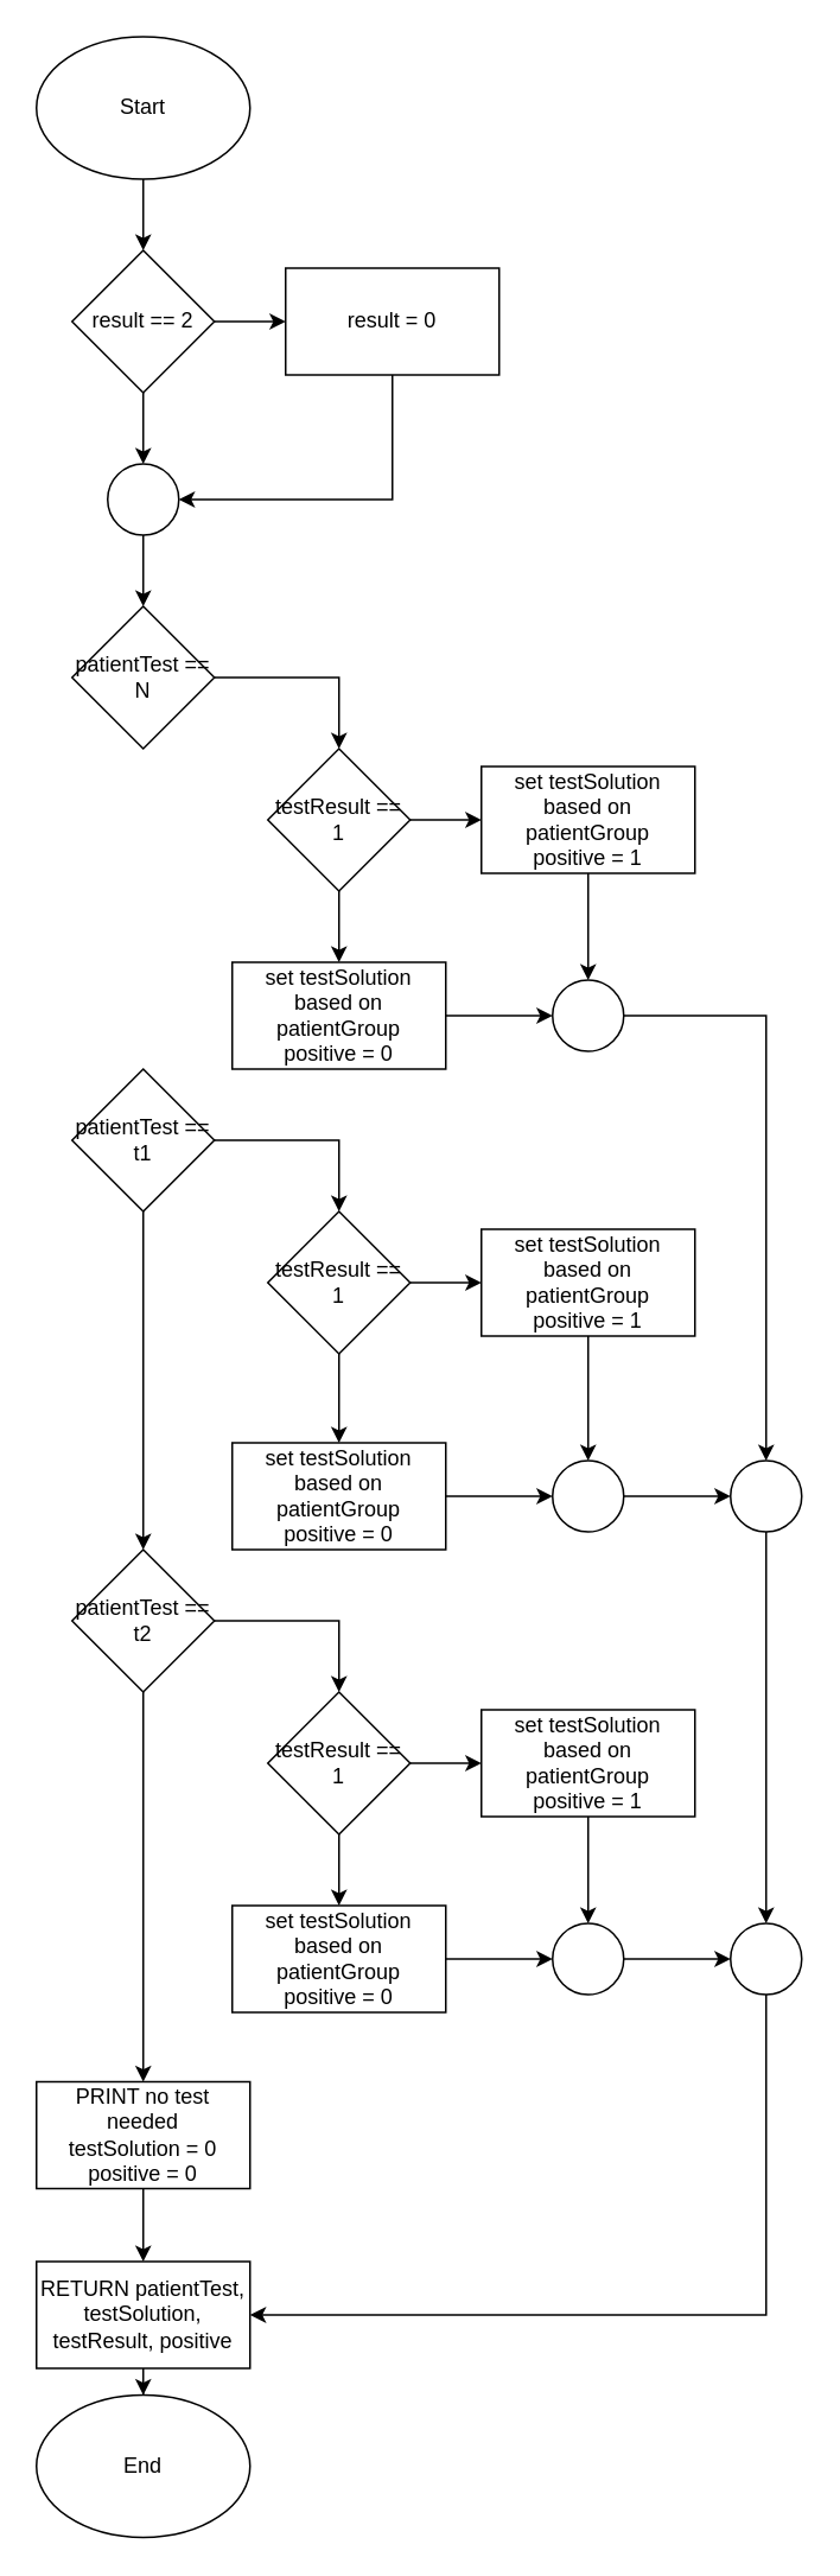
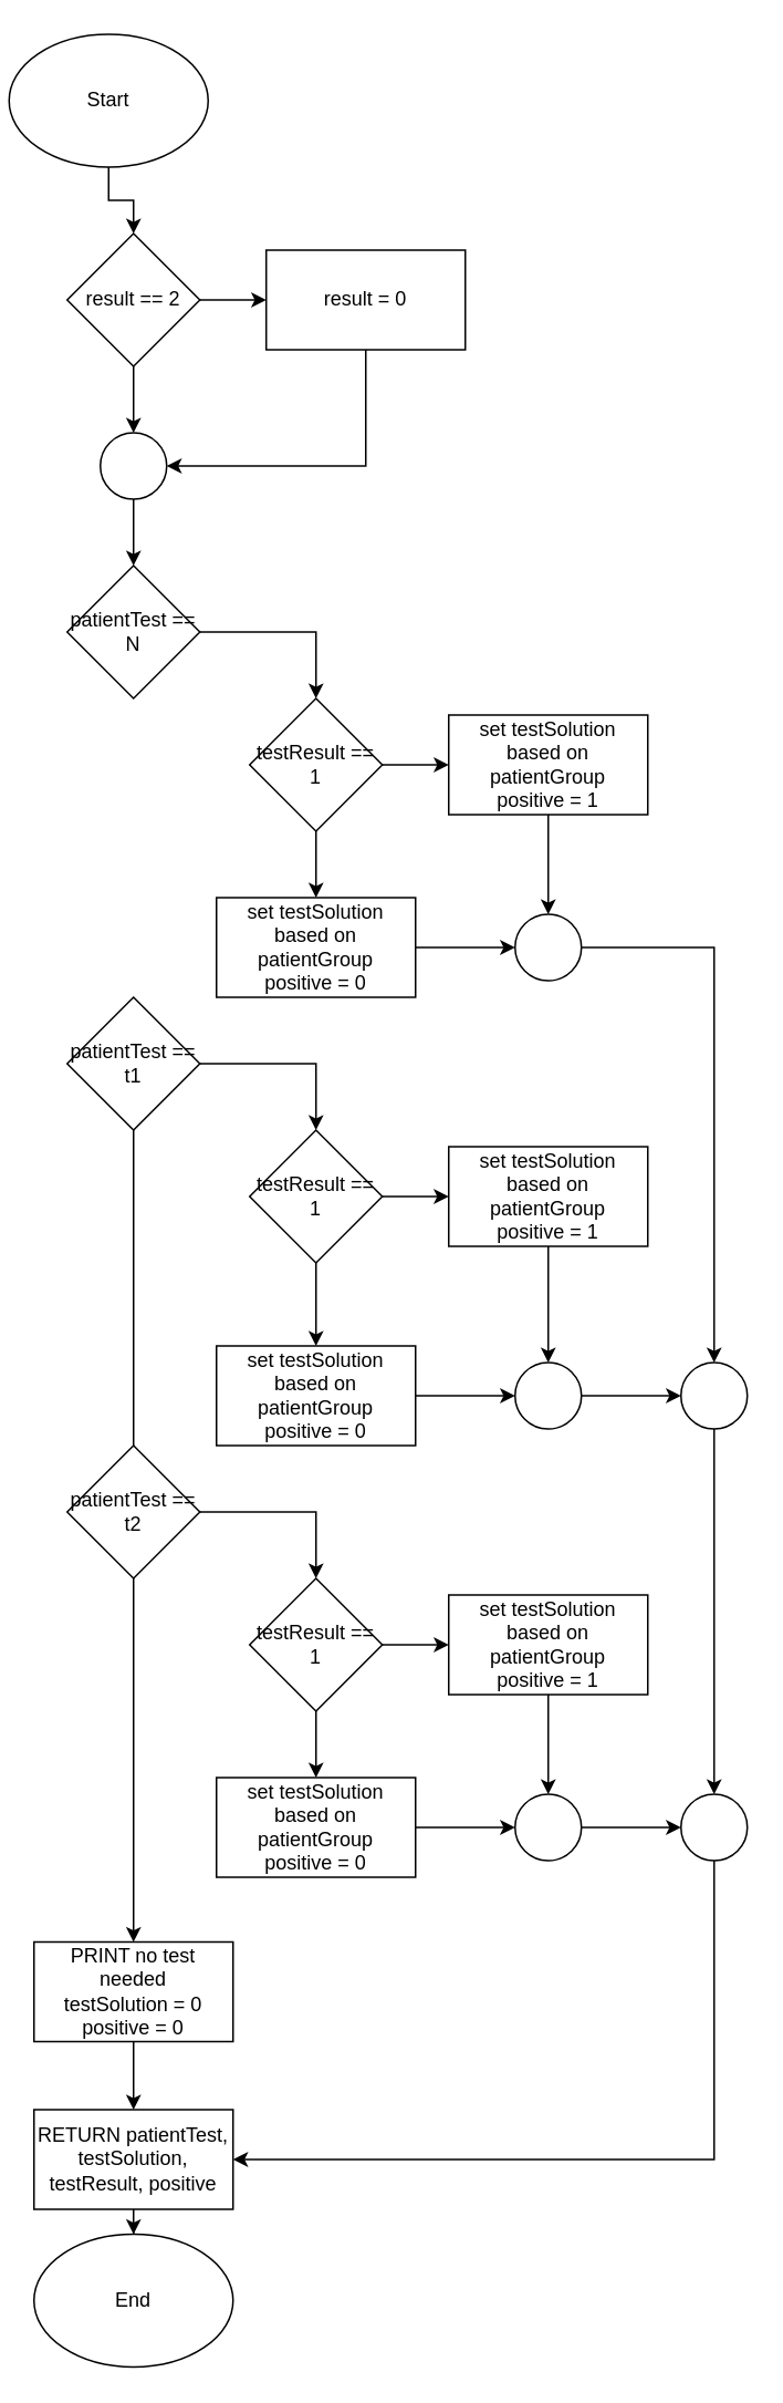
  <mxCell id="0" />
  <mxCell id="1" parent="0" />
  <mxCell id="2" value="" style="edgeStyle=orthogonalEdgeStyle;rounded=0;orthogonalLoop=1;jettySize=auto;html=1;" edge="1" parent="1" source="3" target="6"><mxGeometry relative="1" as="geometry" /></mxCell>
- <mxCell id="3" value="Start" style="ellipse;whiteSpace=wrap;html=1;" vertex="1" parent="1"><mxGeometry x="20" y="20" width="120" height="80" as="geometry" /></mxCell>
+ <mxCell id="3" value="Start" style="ellipse;whiteSpace=wrap;html=1;" vertex="1" parent="1"><mxGeometry x="5" y="20" width="120" height="80" as="geometry" /></mxCell>
  <mxCell id="4" value="" style="edgeStyle=orthogonalEdgeStyle;rounded=0;orthogonalLoop=1;jettySize=auto;html=1;" edge="1" parent="1" source="6" target="8"><mxGeometry relative="1" as="geometry" /></mxCell>
  <mxCell id="5" value="" style="edgeStyle=orthogonalEdgeStyle;rounded=0;orthogonalLoop=1;jettySize=auto;html=1;" edge="1" parent="1" source="6" target="10"><mxGeometry relative="1" as="geometry" /></mxCell>
  <mxCell id="6" value="result == 2" style="rhombus;whiteSpace=wrap;html=1;" vertex="1" parent="1"><mxGeometry x="40" y="140" width="80" height="80" as="geometry" /></mxCell>
  <mxCell id="7" style="edgeStyle=orthogonalEdgeStyle;rounded=0;orthogonalLoop=1;jettySize=auto;html=1;entryX=1;entryY=0.5;entryDx=0;entryDy=0;" edge="1" parent="1" source="8" target="10"><mxGeometry relative="1" as="geometry"><Array as="points"><mxPoint x="220" y="280" /></Array></mxGeometry></mxCell>
  <mxCell id="8" value="result = 0" style="rounded=0;whiteSpace=wrap;html=1;" vertex="1" parent="1"><mxGeometry x="160" y="150" width="120" height="60" as="geometry" /></mxCell>
  <mxCell id="9" value="" style="edgeStyle=orthogonalEdgeStyle;rounded=0;orthogonalLoop=1;jettySize=auto;html=1;" edge="1" parent="1" source="10" target="12"><mxGeometry relative="1" as="geometry" /></mxCell>
  <mxCell id="10" value="" style="ellipse;whiteSpace=wrap;html=1;aspect=fixed;" vertex="1" parent="1"><mxGeometry x="60" y="260" width="40" height="40" as="geometry" /></mxCell>
  <mxCell id="11" style="edgeStyle=orthogonalEdgeStyle;rounded=0;orthogonalLoop=1;jettySize=auto;html=1;entryX=0.5;entryY=0;entryDx=0;entryDy=0;" edge="1" parent="1" source="12" target="15"><mxGeometry relative="1" as="geometry" /></mxCell>
  <mxCell id="12" value="patientTest == N" style="rhombus;whiteSpace=wrap;html=1;" vertex="1" parent="1"><mxGeometry x="40" y="340" width="80" height="80" as="geometry" /></mxCell>
  <mxCell id="13" value="" style="edgeStyle=orthogonalEdgeStyle;rounded=0;orthogonalLoop=1;jettySize=auto;html=1;" edge="1" parent="1" source="15" target="17"><mxGeometry relative="1" as="geometry" /></mxCell>
  <mxCell id="14" value="" style="edgeStyle=orthogonalEdgeStyle;rounded=0;orthogonalLoop=1;jettySize=auto;html=1;" edge="1" parent="1" source="15" target="19"><mxGeometry relative="1" as="geometry" /></mxCell>
  <mxCell id="15" value="testResult == 1" style="rhombus;whiteSpace=wrap;html=1;" vertex="1" parent="1"><mxGeometry x="150" y="420" width="80" height="80" as="geometry" /></mxCell>
  <mxCell id="16" value="" style="edgeStyle=orthogonalEdgeStyle;rounded=0;orthogonalLoop=1;jettySize=auto;html=1;" edge="1" parent="1" source="17" target="21"><mxGeometry relative="1" as="geometry" /></mxCell>
  <mxCell id="17" value="set testSolution based on patientGroup&lt;br&gt;positive = 0" style="rounded=0;whiteSpace=wrap;html=1;" vertex="1" parent="1"><mxGeometry x="130" y="540" width="120" height="60" as="geometry" /></mxCell>
  <mxCell id="18" value="" style="edgeStyle=orthogonalEdgeStyle;rounded=0;orthogonalLoop=1;jettySize=auto;html=1;" edge="1" parent="1" source="19" target="21"><mxGeometry relative="1" as="geometry" /></mxCell>
  <mxCell id="19" value="&lt;span&gt;set testSolution based on patientGroup&lt;/span&gt;&lt;br&gt;&lt;span&gt;positive = 1&lt;/span&gt;" style="rounded=0;whiteSpace=wrap;html=1;" vertex="1" parent="1"><mxGeometry x="270" y="430" width="120" height="60" as="geometry" /></mxCell>
  <mxCell id="20" style="edgeStyle=orthogonalEdgeStyle;rounded=0;orthogonalLoop=1;jettySize=auto;html=1;entryX=0.5;entryY=0;entryDx=0;entryDy=0;" edge="1" parent="1" source="21" target="35"><mxGeometry relative="1" as="geometry" /></mxCell>
  <mxCell id="21" value="" style="ellipse;whiteSpace=wrap;html=1;aspect=fixed;" vertex="1" parent="1"><mxGeometry x="310" y="550" width="40" height="40" as="geometry" /></mxCell>
  <mxCell id="22" style="edgeStyle=orthogonalEdgeStyle;rounded=0;orthogonalLoop=1;jettySize=auto;html=1;entryX=0.5;entryY=0;entryDx=0;entryDy=0;" edge="1" parent="1" source="24" target="27"><mxGeometry relative="1" as="geometry" /></mxCell>
- <mxCell id="23" style="edgeStyle=orthogonalEdgeStyle;rounded=0;orthogonalLoop=1;jettySize=auto;html=1;entryX=0.5;entryY=0;entryDx=0;entryDy=0;" edge="1" parent="1" source="24" target="38"><mxGeometry relative="1" as="geometry" /></mxCell>
+ <mxCell id="23" style="edgeStyle=orthogonalEdgeStyle;rounded=0;orthogonalLoop=1;jettySize=auto;html=1;entryX=0.5;entryY=0;entryDx=0;entryDy=0;endArrow=none;" edge="1" parent="1" source="24" target="38"><mxGeometry relative="1" as="geometry" /></mxCell>
  <mxCell id="24" value="patientTest == t1" style="rhombus;whiteSpace=wrap;html=1;" vertex="1" parent="1"><mxGeometry x="40" y="600" width="80" height="80" as="geometry" /></mxCell>
  <mxCell id="25" value="" style="edgeStyle=orthogonalEdgeStyle;rounded=0;orthogonalLoop=1;jettySize=auto;html=1;" edge="1" parent="1" source="27" target="29"><mxGeometry relative="1" as="geometry" /></mxCell>
  <mxCell id="26" value="" style="edgeStyle=orthogonalEdgeStyle;rounded=0;orthogonalLoop=1;jettySize=auto;html=1;" edge="1" parent="1" source="27" target="31"><mxGeometry relative="1" as="geometry" /></mxCell>
  <mxCell id="27" value="testResult == 1" style="rhombus;whiteSpace=wrap;html=1;" vertex="1" parent="1"><mxGeometry x="150" y="680" width="80" height="80" as="geometry" /></mxCell>
  <mxCell id="28" value="" style="edgeStyle=orthogonalEdgeStyle;rounded=0;orthogonalLoop=1;jettySize=auto;html=1;" edge="1" parent="1" source="29" target="33"><mxGeometry relative="1" as="geometry" /></mxCell>
  <mxCell id="29" value="&lt;span&gt;set testSolution based on patientGroup&lt;/span&gt;&lt;br&gt;&lt;span&gt;positive = 1&lt;/span&gt;" style="rounded=0;whiteSpace=wrap;html=1;" vertex="1" parent="1"><mxGeometry x="270" y="690" width="120" height="60" as="geometry" /></mxCell>
  <mxCell id="30" value="" style="edgeStyle=orthogonalEdgeStyle;rounded=0;orthogonalLoop=1;jettySize=auto;html=1;" edge="1" parent="1" source="31" target="33"><mxGeometry relative="1" as="geometry" /></mxCell>
  <mxCell id="31" value="&lt;span&gt;set testSolution based on patientGroup&lt;/span&gt;&lt;br&gt;&lt;span&gt;positive = 0&lt;/span&gt;" style="rounded=0;whiteSpace=wrap;html=1;" vertex="1" parent="1"><mxGeometry x="130" y="810" width="120" height="60" as="geometry" /></mxCell>
  <mxCell id="32" value="" style="edgeStyle=orthogonalEdgeStyle;rounded=0;orthogonalLoop=1;jettySize=auto;html=1;" edge="1" parent="1" source="33" target="35"><mxGeometry relative="1" as="geometry" /></mxCell>
  <mxCell id="33" value="" style="ellipse;whiteSpace=wrap;html=1;aspect=fixed;" vertex="1" parent="1"><mxGeometry x="310" y="820" width="40" height="40" as="geometry" /></mxCell>
  <mxCell id="34" style="edgeStyle=orthogonalEdgeStyle;rounded=0;orthogonalLoop=1;jettySize=auto;html=1;entryX=0.5;entryY=0;entryDx=0;entryDy=0;" edge="1" parent="1" source="35" target="49"><mxGeometry relative="1" as="geometry" /></mxCell>
  <mxCell id="35" value="" style="ellipse;whiteSpace=wrap;html=1;aspect=fixed;" vertex="1" parent="1"><mxGeometry x="410" y="820" width="40" height="40" as="geometry" /></mxCell>
  <mxCell id="36" style="edgeStyle=orthogonalEdgeStyle;rounded=0;orthogonalLoop=1;jettySize=auto;html=1;entryX=0.5;entryY=0;entryDx=0;entryDy=0;" edge="1" parent="1" source="38" target="41"><mxGeometry relative="1" as="geometry" /></mxCell>
  <mxCell id="37" style="edgeStyle=orthogonalEdgeStyle;rounded=0;orthogonalLoop=1;jettySize=auto;html=1;entryX=0.5;entryY=0;entryDx=0;entryDy=0;" edge="1" parent="1" source="38" target="51"><mxGeometry relative="1" as="geometry" /></mxCell>
  <mxCell id="38" value="patientTest == t2" style="rhombus;whiteSpace=wrap;html=1;" vertex="1" parent="1"><mxGeometry x="40" y="870" width="80" height="80" as="geometry" /></mxCell>
  <mxCell id="39" value="" style="edgeStyle=orthogonalEdgeStyle;rounded=0;orthogonalLoop=1;jettySize=auto;html=1;" edge="1" parent="1" source="41" target="43"><mxGeometry relative="1" as="geometry" /></mxCell>
  <mxCell id="40" value="" style="edgeStyle=orthogonalEdgeStyle;rounded=0;orthogonalLoop=1;jettySize=auto;html=1;" edge="1" parent="1" source="41" target="45"><mxGeometry relative="1" as="geometry" /></mxCell>
  <mxCell id="41" value="testResult == 1" style="rhombus;whiteSpace=wrap;html=1;" vertex="1" parent="1"><mxGeometry x="150" y="950" width="80" height="80" as="geometry" /></mxCell>
  <mxCell id="42" value="" style="edgeStyle=orthogonalEdgeStyle;rounded=0;orthogonalLoop=1;jettySize=auto;html=1;" edge="1" parent="1" source="43" target="47"><mxGeometry relative="1" as="geometry" /></mxCell>
  <mxCell id="43" value="&lt;span&gt;set testSolution based on patientGroup&lt;/span&gt;&lt;br&gt;&lt;span&gt;positive = 0&lt;/span&gt;" style="rounded=0;whiteSpace=wrap;html=1;" vertex="1" parent="1"><mxGeometry x="130" y="1070" width="120" height="60" as="geometry" /></mxCell>
  <mxCell id="44" value="" style="edgeStyle=orthogonalEdgeStyle;rounded=0;orthogonalLoop=1;jettySize=auto;html=1;" edge="1" parent="1" source="45" target="47"><mxGeometry relative="1" as="geometry" /></mxCell>
  <mxCell id="45" value="&lt;span&gt;set testSolution based on patientGroup&lt;/span&gt;&lt;br&gt;&lt;span&gt;positive = 1&lt;/span&gt;" style="rounded=0;whiteSpace=wrap;html=1;" vertex="1" parent="1"><mxGeometry x="270" y="960" width="120" height="60" as="geometry" /></mxCell>
  <mxCell id="46" value="" style="edgeStyle=orthogonalEdgeStyle;rounded=0;orthogonalLoop=1;jettySize=auto;html=1;" edge="1" parent="1" source="47" target="49"><mxGeometry relative="1" as="geometry" /></mxCell>
  <mxCell id="47" value="" style="ellipse;whiteSpace=wrap;html=1;aspect=fixed;" vertex="1" parent="1"><mxGeometry x="310" y="1080" width="40" height="40" as="geometry" /></mxCell>
  <mxCell id="48" style="edgeStyle=orthogonalEdgeStyle;rounded=0;orthogonalLoop=1;jettySize=auto;html=1;entryX=1;entryY=0.5;entryDx=0;entryDy=0;" edge="1" parent="1" source="49" target="53"><mxGeometry relative="1" as="geometry"><Array as="points"><mxPoint x="430" y="1300" /></Array></mxGeometry></mxCell>
  <mxCell id="49" value="" style="ellipse;whiteSpace=wrap;html=1;aspect=fixed;" vertex="1" parent="1"><mxGeometry x="410" y="1080" width="40" height="40" as="geometry" /></mxCell>
  <mxCell id="50" value="" style="edgeStyle=orthogonalEdgeStyle;rounded=0;orthogonalLoop=1;jettySize=auto;html=1;" edge="1" parent="1" source="51" target="53"><mxGeometry relative="1" as="geometry" /></mxCell>
  <mxCell id="51" value="PRINT no test needed&lt;br&gt;testSolution = 0&lt;br&gt;positive = 0" style="rounded=0;whiteSpace=wrap;html=1;" vertex="1" parent="1"><mxGeometry x="20" y="1169" width="120" height="60" as="geometry" /></mxCell>
  <mxCell id="52" value="" style="edgeStyle=orthogonalEdgeStyle;rounded=0;orthogonalLoop=1;jettySize=auto;html=1;" edge="1" parent="1" source="53" target="54"><mxGeometry relative="1" as="geometry" /></mxCell>
  <mxCell id="53" value="RETURN patientTest, testSolution, testResult, positive" style="rounded=0;whiteSpace=wrap;html=1;" vertex="1" parent="1"><mxGeometry x="20" y="1270" width="120" height="60" as="geometry" /></mxCell>
  <mxCell id="54" value="End" style="ellipse;whiteSpace=wrap;html=1;" vertex="1" parent="1"><mxGeometry x="20" y="1345" width="120" height="80" as="geometry" /></mxCell>
